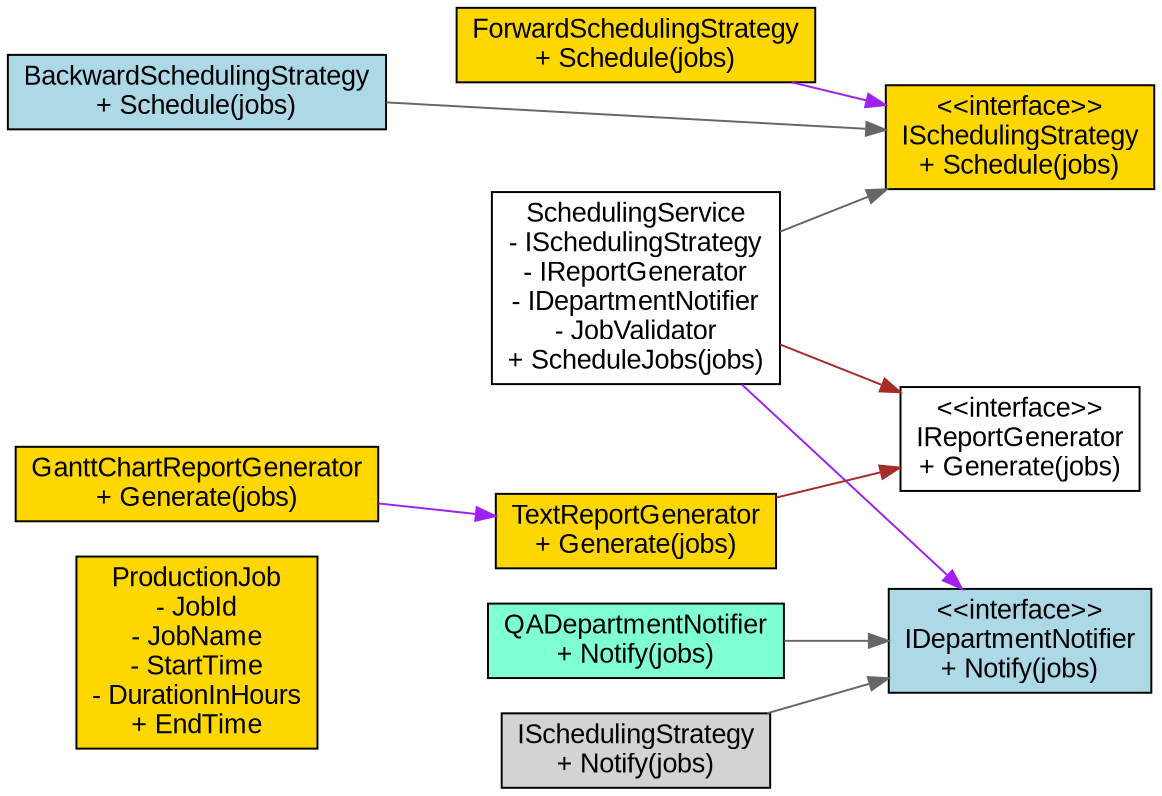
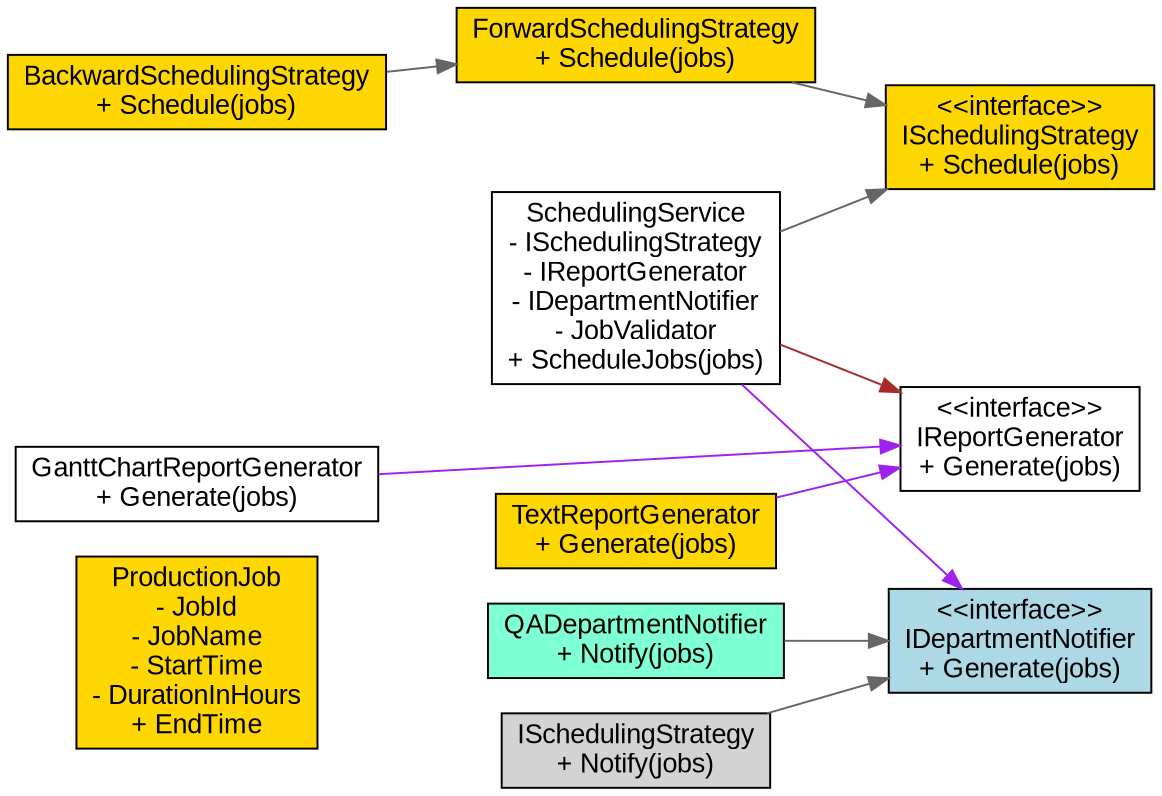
  digraph {
    rankdir=LR
    node [fillcolor=gold fontname=Arial shape=box style=filled]
    edge [color=gray40]
    n1 [label="ProductionJob\n- JobId\n- JobName\n- StartTime\n- DurationInHours\n+ EndTime"]
    n2 [fillcolor=white label="SchedulingService\n- ISchedulingStrategy\n- IReportGenerator\n- IDepartmentNotifier\n- JobValidator\n+ ScheduleJobs(jobs)"]
    n3 [label="<<interface>>\nISchedulingStrategy\n+ Schedule(jobs)"]
    n4 [fillcolor=white label="<<interface>>\nIReportGenerator\n+ Generate(jobs)"]
-   n5 [fillcolor=lightblue label="<<interface>>\nIDepartmentNotifier\n+ Notify(jobs)"]
+   n5 [fillcolor=lightblue label="<<interface>>\nIDepartmentNotifier\n+ Generate(jobs)"]
    n6 [label="ForwardSchedulingStrategy\n+ Schedule(jobs)"]
-   n7 [fillcolor=lightblue label="BackwardSchedulingStrategy\n+ Schedule(jobs)"]
-   n8 [label="GanttChartReportGenerator\n+ Generate(jobs)"]
+   n7 [label="BackwardSchedulingStrategy\n+ Schedule(jobs)"]
+   n8 [fillcolor=white label="GanttChartReportGenerator\n+ Generate(jobs)"]
    n9 [label="TextReportGenerator\n+ Generate(jobs)"]
    n10 [fillcolor=lightgrey label="ISchedulingStrategy\n+ Notify(jobs)"]
    n11 [fillcolor=aquamarine label="QADepartmentNotifier\n+ Notify(jobs)"]
    n2 -> n3
    n2 -> n4 [color=brown]
    n2 -> n5 [color=purple]
-   n6 -> n3 [color=purple]
-   n7 -> n3
-   n8 -> n9 [color=purple]
-   n9 -> n4 [color=brown]
+   n6 -> n3
+   n7 -> n6
+   n8 -> n4 [color=purple]
+   n9 -> n4 [color=purple]
    n10 -> n5
    n11 -> n5
  }
